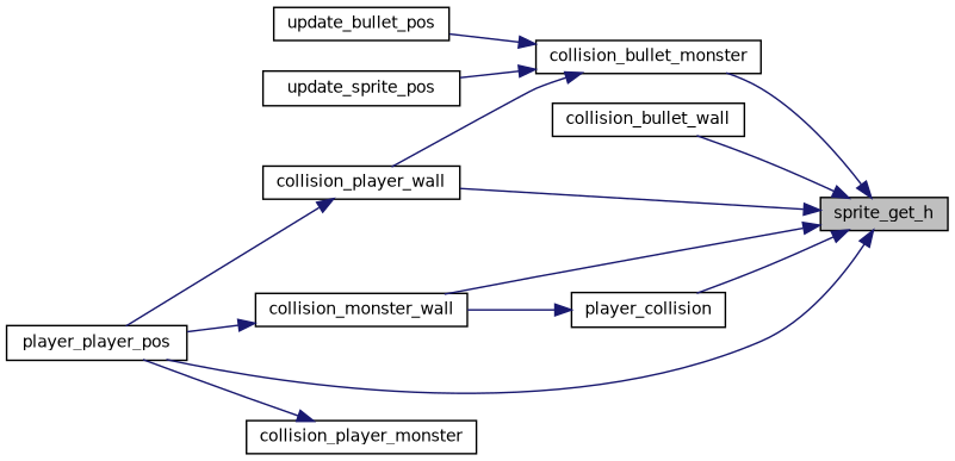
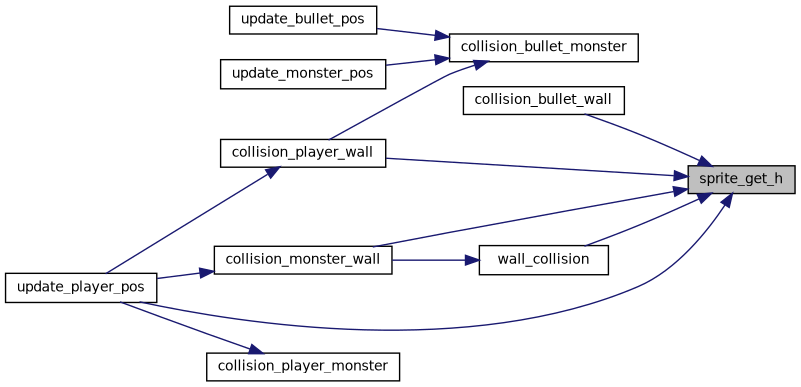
  digraph {
    rankdir=RL
    node [color=black fillcolor=white fontname=Helvetica fontsize=10 shape=record style=filled]
    edge [color=midnightblue dir=back fontname=Helvetica fontsize=10 labelfontname=Helvetica labelfontsize=10 style=solid]
    n1 [fillcolor=grey75 fontcolor=black height=0.2 label=sprite_get_h width=0.4]
    n2 [height=0.2 label=collision_bullet_monster width=0.4]
    n3 [height=0.2 label=collision_bullet_wall width=0.4]
    n4 [height=0.2 label=collision_monster_wall width=0.4]
    n5 [height=0.2 label=collision_player_wall width=0.4]
-   n6 [height=0.2 label=player_collision width=0.4]
-   n7 [height=0.2 label=player_player_pos width=0.4]
+   n6 [height=0.2 label=wall_collision width=0.4]
+   n7 [height=0.2 label=update_player_pos width=0.4]
    n8 [height=0.2 label=update_bullet_pos width=0.4]
-   n9 [height=0.2 label=update_sprite_pos width=0.4]
+   n9 [height=0.2 label=update_monster_pos width=0.4]
    n10 [height=0.2 label=collision_player_monster width=0.4]
-   n1 -> n2
    n1 -> n3
    n1 -> n4
    n1 -> n5
    n1 -> n6
    n1 -> n7
    n2 -> n5
    n2 -> n8
    n2 -> n9
    n4 -> n7
    n5 -> n7
    n6 -> n4
    n10 -> n7
  }
